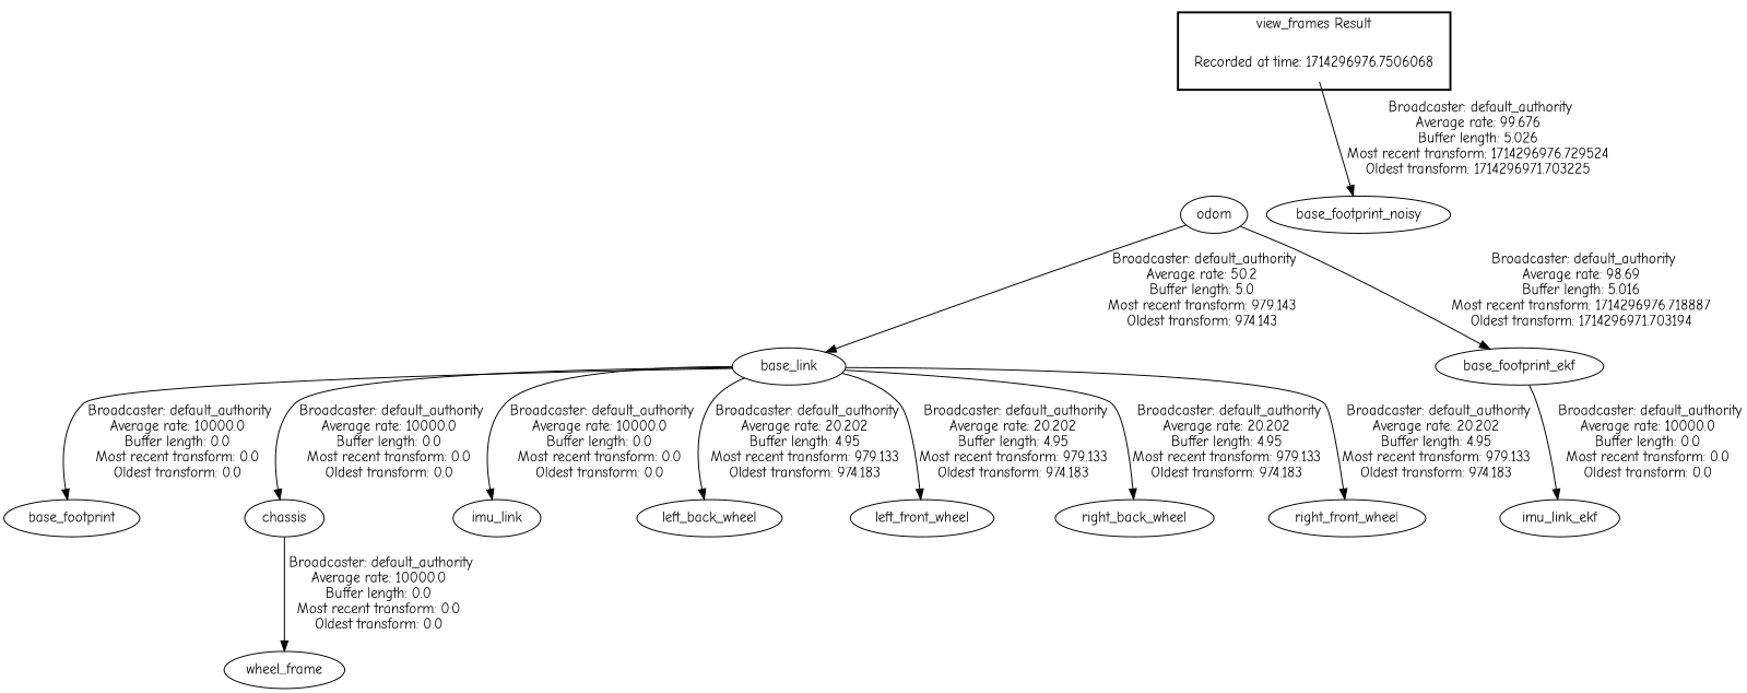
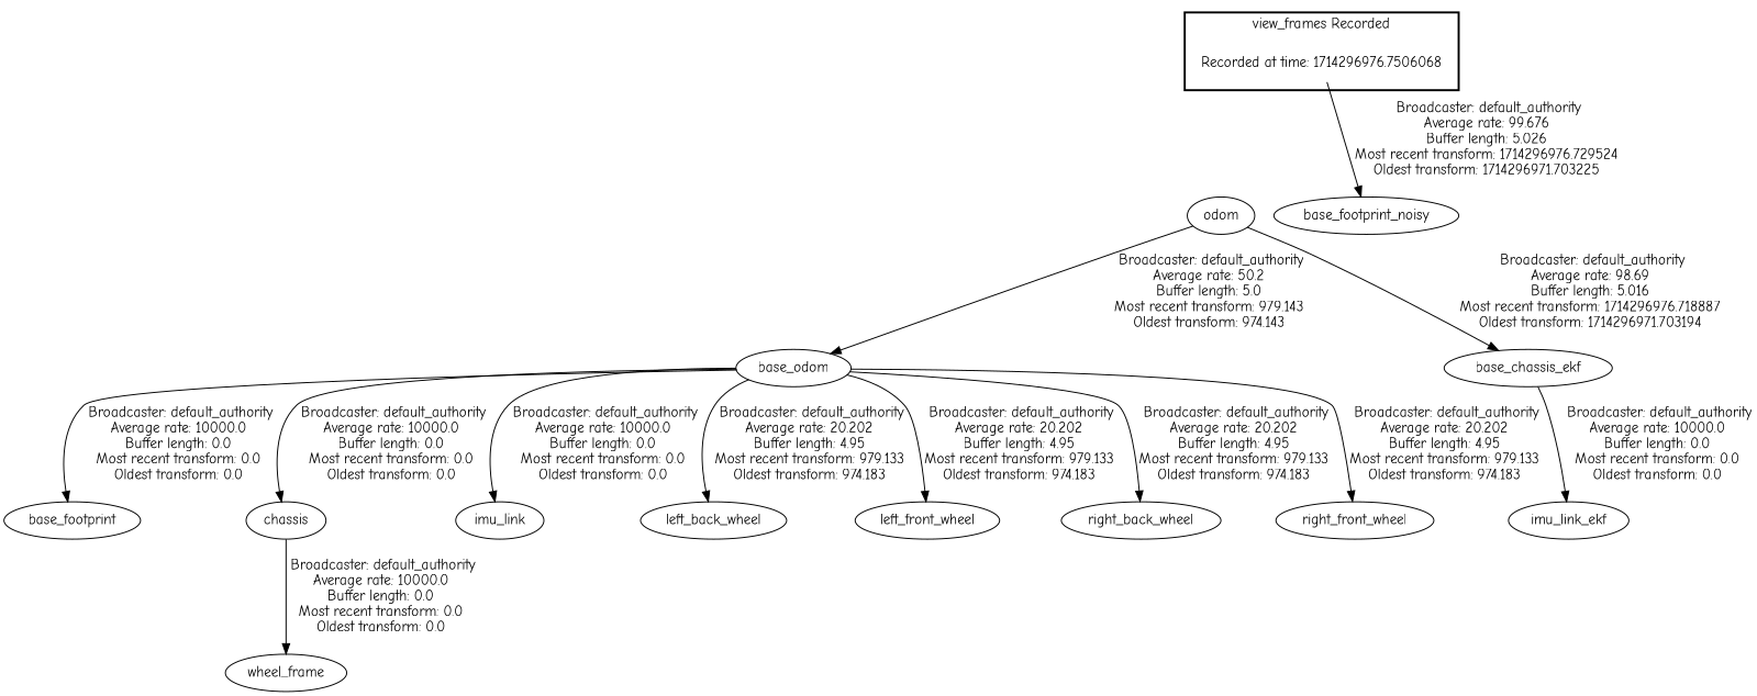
  digraph {
    fontname="Comic Neue"
    node [fontname="Comic Neue"]
    edge [fontname="Comic Neue"]
    "Recorded at time: 1714296976.7506068" [shape=plaintext]
    odom
    base_footprint_noisy
-   base_link
-   base_footprint_ekf
+   base_link [label=base_odom]
+   base_footprint_ekf [label=base_chassis_ekf]
    base_footprint
    chassis
    imu_link
    left_back_wheel
    left_front_wheel
    right_back_wheel
    right_front_wheel
    imu_link_ekf
    n14 [label=wheel_frame]
    subgraph cluster_1 {
      color=black
-     label="view_frames Result"
+     label="view_frames Recorded"
      style=bold
      "Recorded at time: 1714296976.7506068"
    }
    "Recorded at time: 1714296976.7506068" -> odom [style=invis]
    "Recorded at time: 1714296976.7506068" -> base_footprint_noisy [label=" Broadcaster: default_authority\nAverage rate: 99.676\nBuffer length: 5.026\nMost recent transform: 1714296976.729524\nOldest transform: 1714296971.703225\n"]
    odom -> base_link [label=" Broadcaster: default_authority\nAverage rate: 50.2\nBuffer length: 5.0\nMost recent transform: 979.143\nOldest transform: 974.143\n"]
    odom -> base_footprint_ekf [label=" Broadcaster: default_authority\nAverage rate: 98.69\nBuffer length: 5.016\nMost recent transform: 1714296976.718887\nOldest transform: 1714296971.703194\n"]
    base_link -> base_footprint [label=" Broadcaster: default_authority\nAverage rate: 10000.0\nBuffer length: 0.0\nMost recent transform: 0.0\nOldest transform: 0.0\n"]
    base_link -> chassis [label=" Broadcaster: default_authority\nAverage rate: 10000.0\nBuffer length: 0.0\nMost recent transform: 0.0\nOldest transform: 0.0\n"]
    base_link -> imu_link [label=" Broadcaster: default_authority\nAverage rate: 10000.0\nBuffer length: 0.0\nMost recent transform: 0.0\nOldest transform: 0.0\n"]
    base_link -> left_back_wheel [label=" Broadcaster: default_authority\nAverage rate: 20.202\nBuffer length: 4.95\nMost recent transform: 979.133\nOldest transform: 974.183\n"]
    base_link -> left_front_wheel [label=" Broadcaster: default_authority\nAverage rate: 20.202\nBuffer length: 4.95\nMost recent transform: 979.133\nOldest transform: 974.183\n"]
    base_link -> right_back_wheel [label=" Broadcaster: default_authority\nAverage rate: 20.202\nBuffer length: 4.95\nMost recent transform: 979.133\nOldest transform: 974.183\n"]
    base_link -> right_front_wheel [label=" Broadcaster: default_authority\nAverage rate: 20.202\nBuffer length: 4.95\nMost recent transform: 979.133\nOldest transform: 974.183\n"]
    base_footprint_ekf -> imu_link_ekf [label=" Broadcaster: default_authority\nAverage rate: 10000.0\nBuffer length: 0.0\nMost recent transform: 0.0\nOldest transform: 0.0\n"]
    chassis -> n14 [label=" Broadcaster: default_authority\nAverage rate: 10000.0\nBuffer length: 0.0\nMost recent transform: 0.0\nOldest transform: 0.0\n"]
  }
